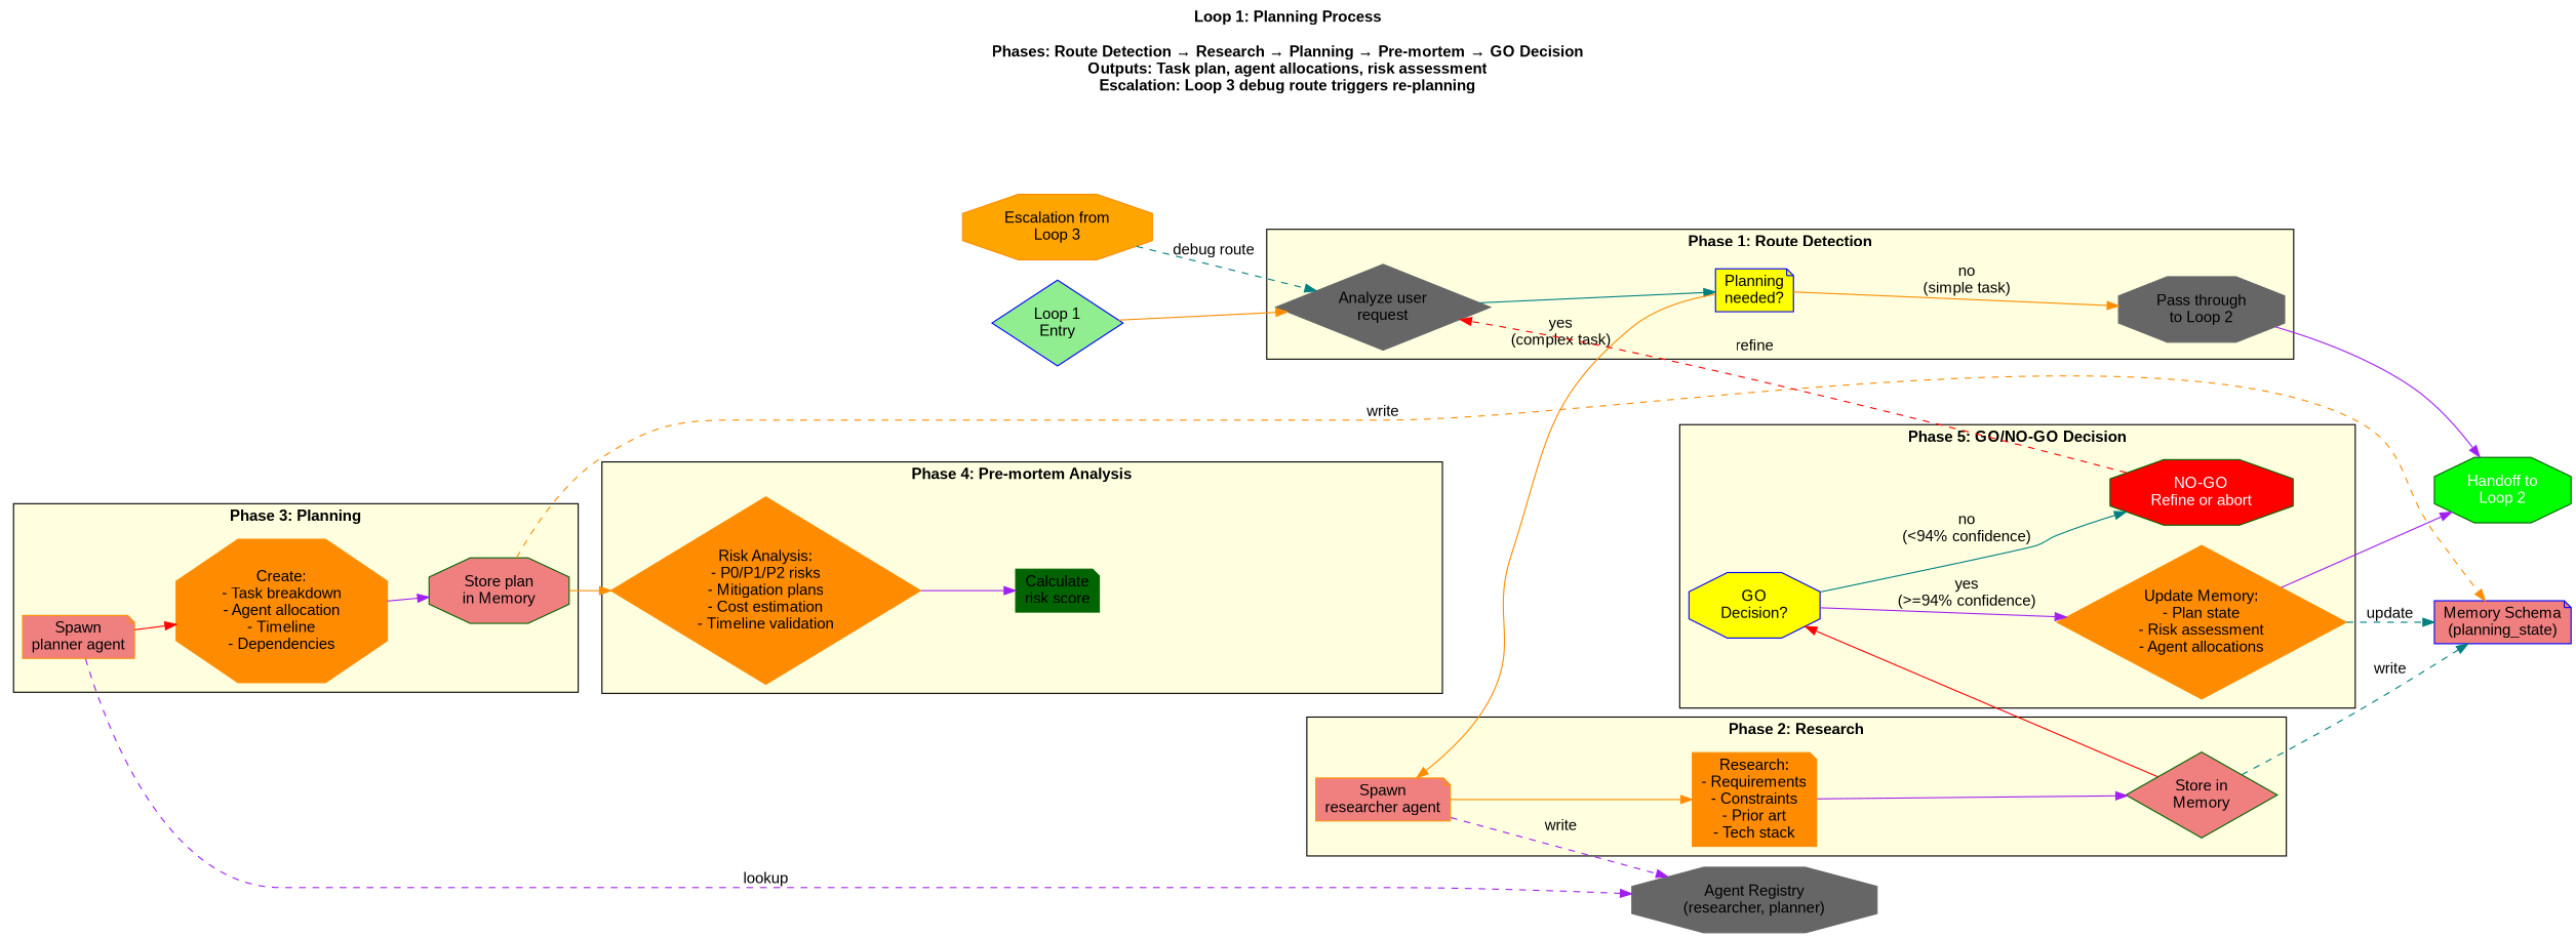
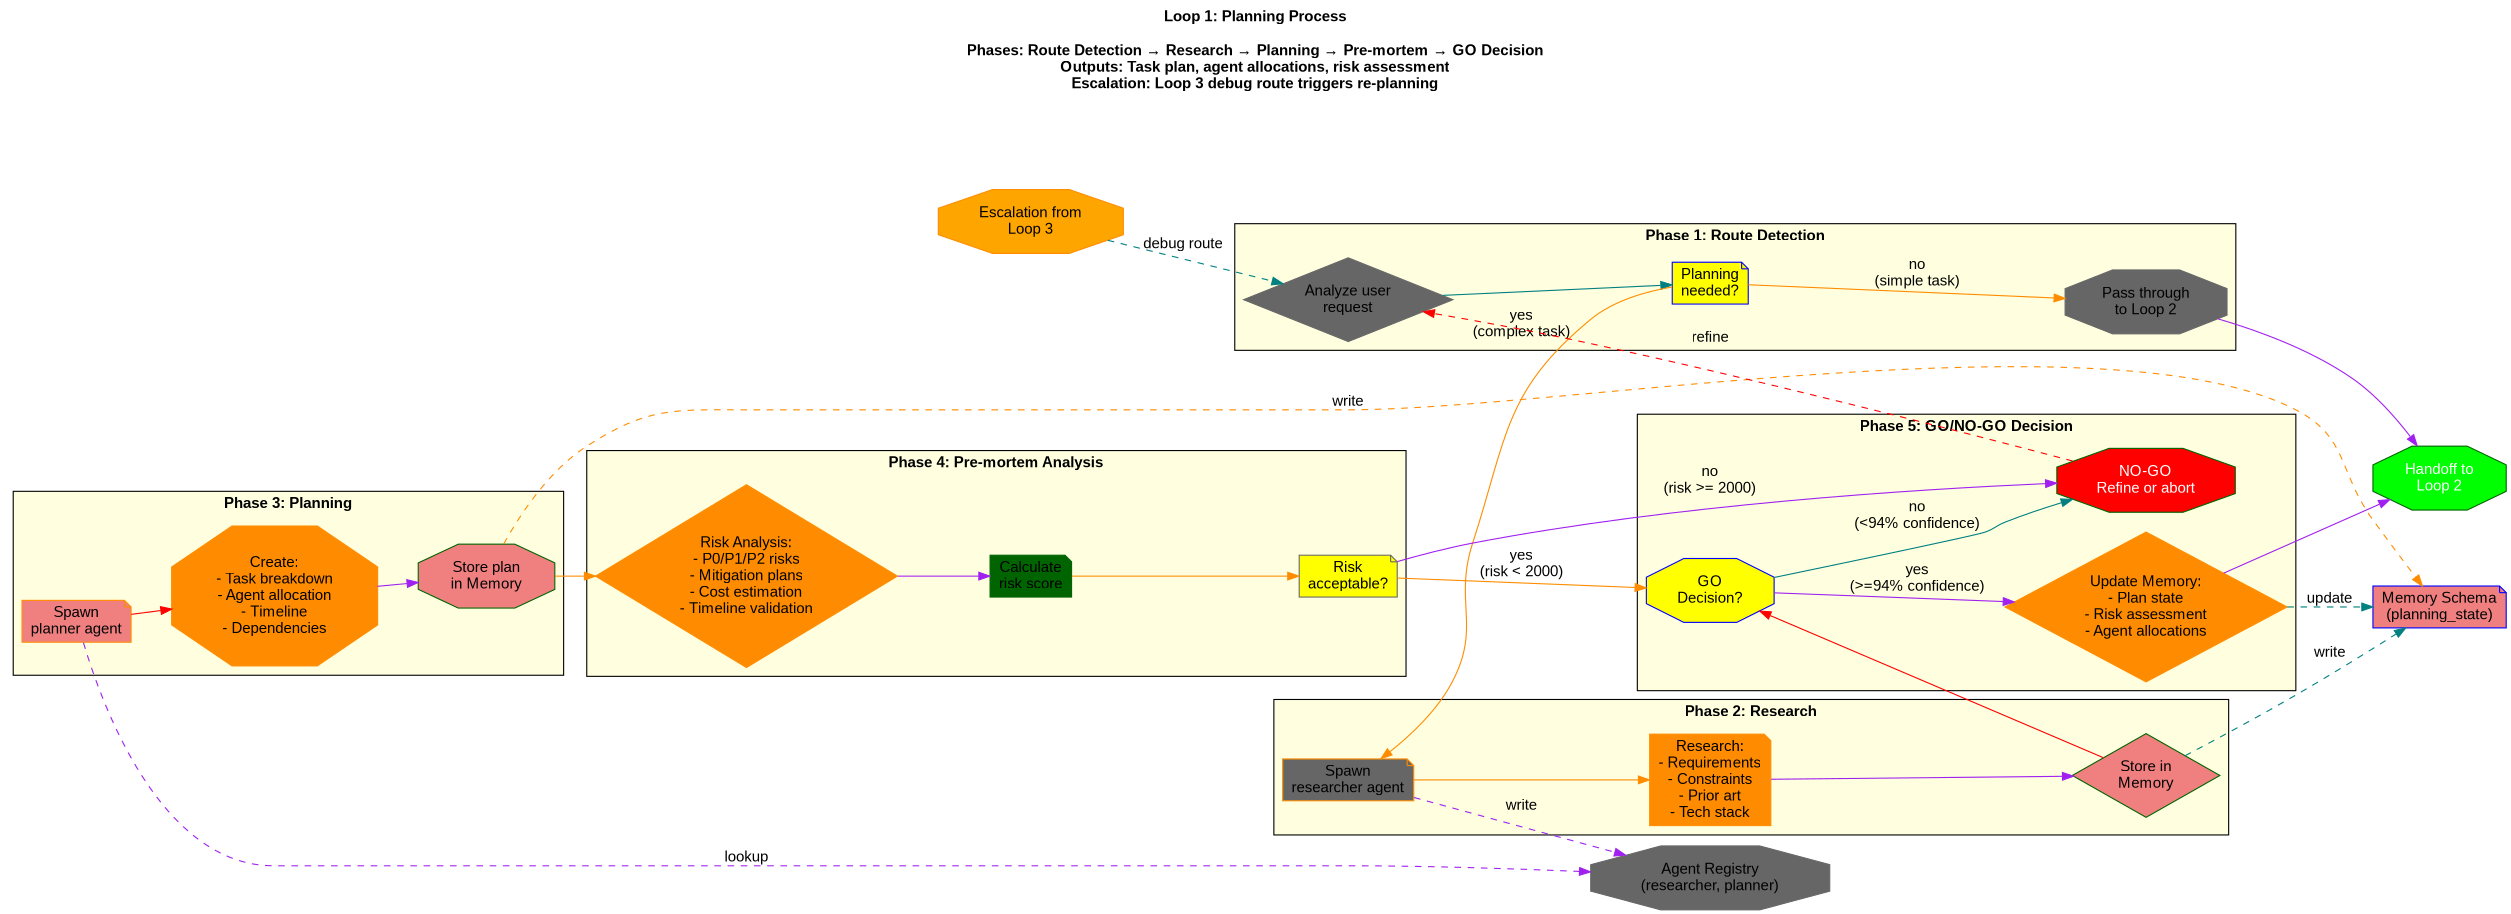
  digraph {
    compound=true
    fontname="Arial Bold"
    fontsize=14
    label="Loop 1: Planning Process\n\nPhases: Route Detection → Research → Planning → Pre-mortem → GO Decision\nOutputs: Task plan, agent allocations, risk assessment\nEscalation: Loop 3 debug route triggers re-planning"
    labelloc=t
    rankdir=LR
    node [color=darkorange fontname=Arial shape=octagon style=filled]
    edge [color=purple fontname=Arial]
    n1 [color=gray40 label="Analyze user\nrequest" shape=diamond]
    n2 [color=blue fillcolor=yellow label="Planning\nneeded?" shape=note]
    n3 [color=gray40 label="Pass through\nto Loop 2"]
-   n4 [fillcolor=lightcoral label="Spawn\nresearcher agent" shape=note]
+   n4 [fillcolor=gray40 label="Spawn\nresearcher agent" shape=note]
    n5 [label="Research:\n- Requirements\n- Constraints\n- Prior art\n- Tech stack" shape=note]
    n6 [color=darkgreen fillcolor=lightcoral label="Store in\nMemory" shape=diamond]
    n7 [fillcolor=lightcoral label="Spawn\nplanner agent" shape=note]
    n8 [label="Create:\n- Task breakdown\n- Agent allocation\n- Timeline\n- Dependencies"]
    n9 [color=darkgreen fillcolor=lightcoral label="Store plan\nin Memory"]
    n10 [label="Risk Analysis:\n- P0/P1/P2 risks\n- Mitigation plans\n- Cost estimation\n- Timeline validation" shape=diamond]
    n11 [color=darkgreen label="Calculate\nrisk score" shape=note]
+   n12 [color=gray40 fillcolor=yellow label="Risk\nacceptable?" shape=note]
    n13 [color=blue fillcolor=yellow label="GO\nDecision?"]
    n14 [label="Update Memory:\n- Plan state\n- Risk assessment\n- Agent allocations" shape=diamond]
    n15 [color=darkgreen fillcolor=red fontcolor=white label="NO-GO\nRefine or abort"]
    n16 [color=darkgreen fillcolor=green fontcolor=white label="Handoff to\nLoop 2"]
    n17 [color=gray40 fillcolor=gray40 label="Agent Registry\n(researcher, planner)"]
    n18 [color=blue fillcolor=lightcoral label="Memory Schema\n(planning_state)" shape=note]
-   n19 [color=blue fillcolor=lightgreen label="Loop 1\nEntry" shape=diamond]
    n20 [fillcolor=orange label="Escalation from\nLoop 3"]
    subgraph cluster_1 {
      fillcolor=lightyellow
      label="Phase 1: Route Detection"
      style=filled
      n1
      n2
      n3
    }
    subgraph cluster_2 {
      fillcolor=lightyellow
      label="Phase 2: Research"
      style=filled
      n4
      n5
      n6
    }
    subgraph cluster_3 {
      fillcolor=lightyellow
      label="Phase 3: Planning"
      style=filled
      n7
      n8
      n9
    }
    subgraph cluster_4 {
      fillcolor=lightyellow
      label="Phase 4: Pre-mortem Analysis"
      style=filled
      n10
      n11
+     n12
    }
    subgraph cluster_5 {
      fillcolor=lightyellow
      label="Phase 5: GO/NO-GO Decision"
      style=filled
      n13
      n14
      n15
    }
    n1 -> n2 [color=teal]
    n2 -> n3 [color=darkorange label="no\n(simple task)"]
    n2 -> n4 [color=darkorange label="yes\n(complex task)"]
    n3 -> n16
    n4 -> n5 [color=darkorange]
    n4 -> n17 [label=write style=dashed]
    n5 -> n6
    n6 -> n13 [color=red]
    n6 -> n18 [color=teal label=write style=dashed]
    n7 -> n8 [color=red]
    n7 -> n17 [label=lookup style=dashed]
    n8 -> n9
    n9 -> n10 [color=darkorange]
    n9 -> n18 [color=darkorange label=write style=dashed]
    n10 -> n11
+   n11 -> n12 [color=darkorange]
+   n12 -> n13 [color=darkorange label="yes\n(risk < 2000)"]
+   n12 -> n15 [label="no\n(risk >= 2000)"]
    n13 -> n14 [label="yes\n(>=94% confidence)"]
    n13 -> n15 [color=teal label="no\n(<94% confidence)"]
    n14 -> n16
    n14 -> n18 [color=teal label=update style=dashed]
    n15 -> n1 [color=red label=refine style=dashed]
-   n19 -> n1 [color=darkorange]
    n20 -> n1 [color=teal label="debug route" style=dashed]
  }
